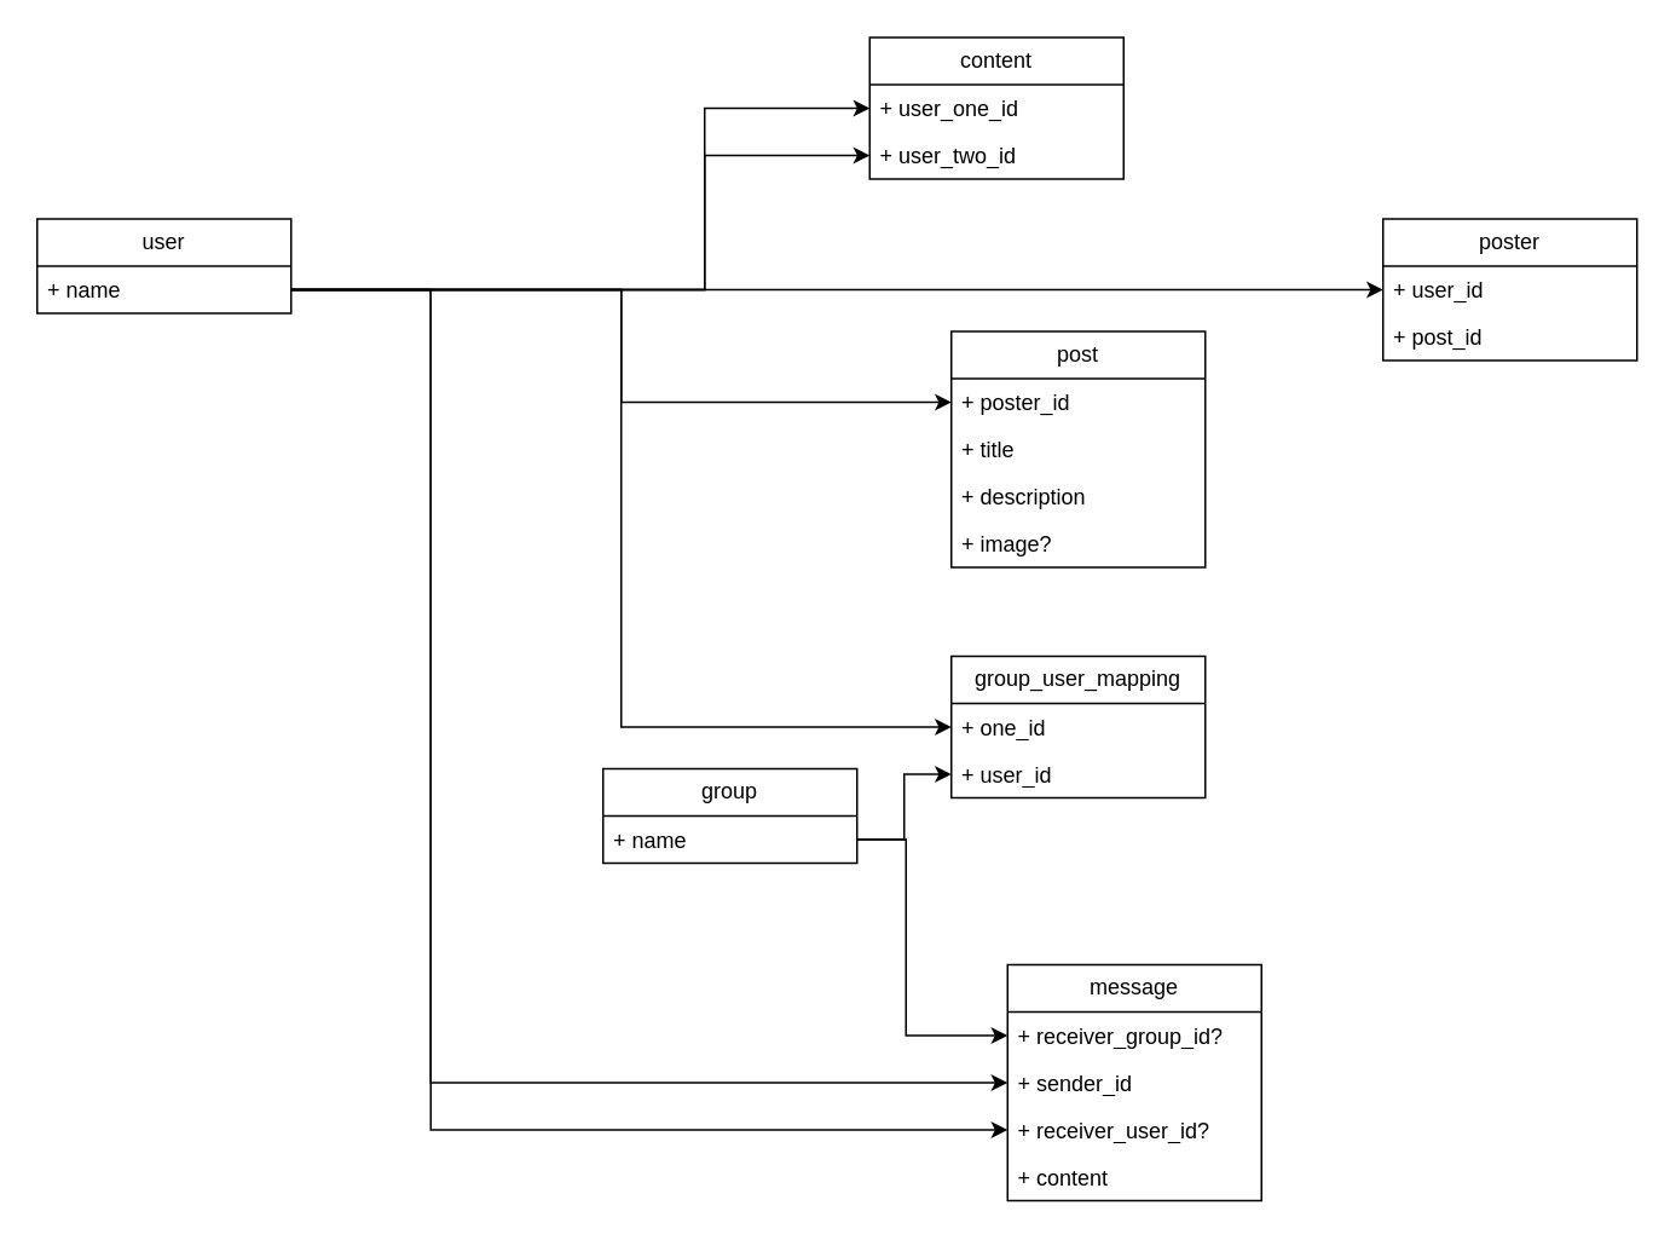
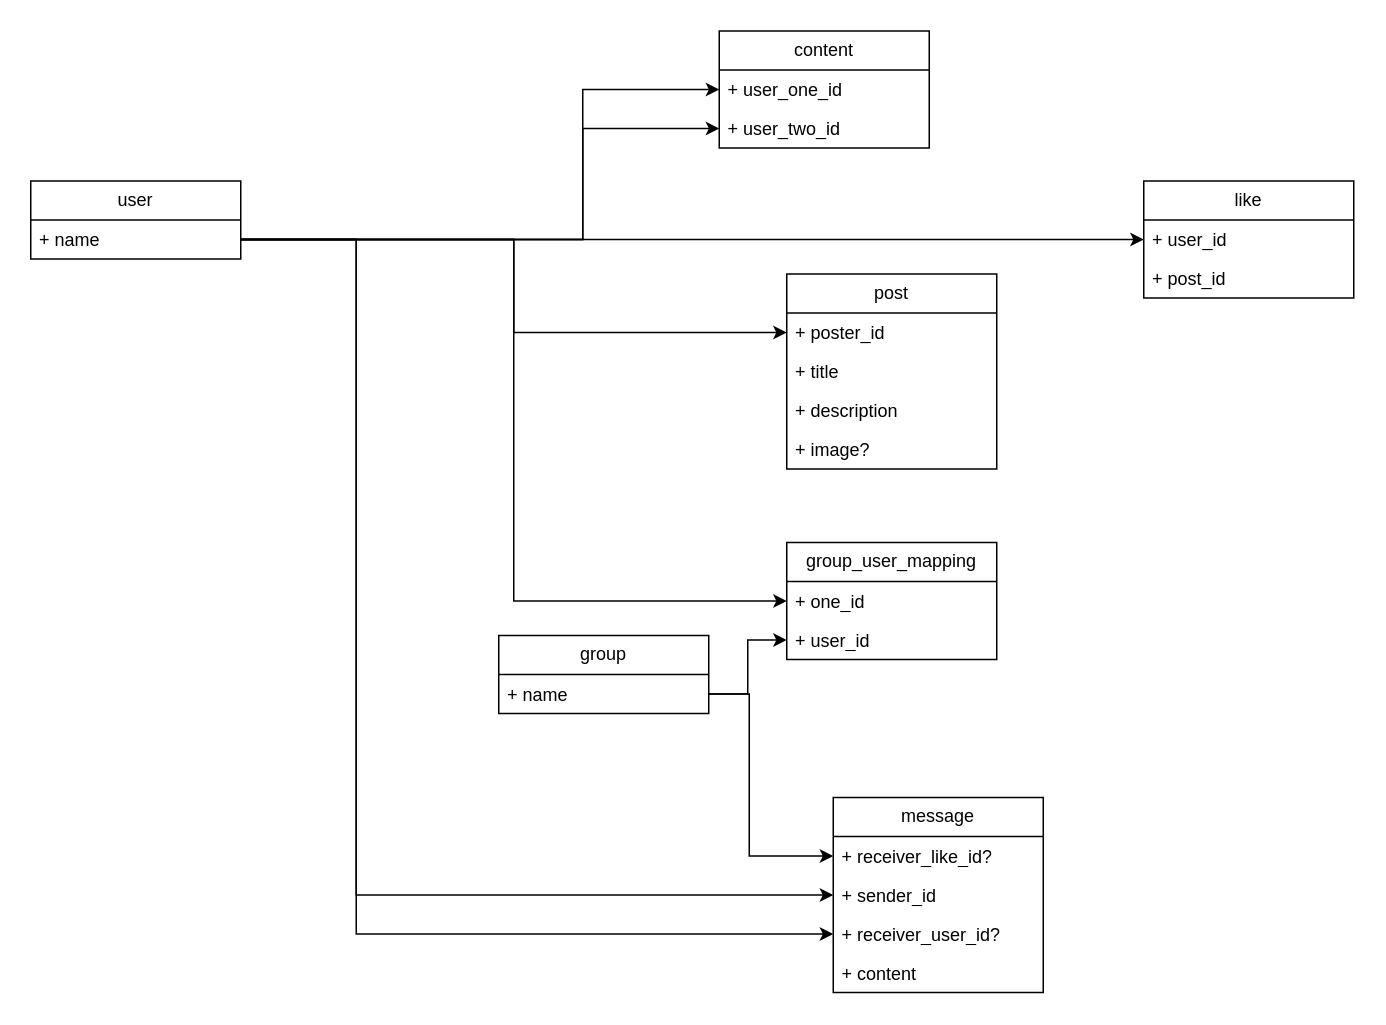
  <mxCell id="0" />
  <mxCell id="1" parent="0" />
  <mxCell id="2" value="user" style="swimlane;fontStyle=0;childLayout=stackLayout;horizontal=1;startSize=26;fillColor=none;horizontalStack=0;resizeParent=1;resizeParentMax=0;resizeLast=0;collapsible=1;marginBottom=0;whiteSpace=wrap;html=1;" parent="1" vertex="1"><mxGeometry x="20" y="120" width="140" height="52" as="geometry" /></mxCell>
  <mxCell id="3" value="+ name" style="text;strokeColor=none;fillColor=none;align=left;verticalAlign=top;spacingLeft=4;spacingRight=4;overflow=hidden;rotatable=0;points=[[0,0.5],[1,0.5]];portConstraint=eastwest;whiteSpace=wrap;html=1;" parent="2" vertex="1"><mxGeometry y="26" width="140" height="26" as="geometry" /></mxCell>
  <mxCell id="4" value="post" style="swimlane;fontStyle=0;childLayout=stackLayout;horizontal=1;startSize=26;fillColor=none;horizontalStack=0;resizeParent=1;resizeParentMax=0;resizeLast=0;collapsible=1;marginBottom=0;whiteSpace=wrap;html=1;" parent="1" vertex="1"><mxGeometry x="524" y="182" width="140" height="130" as="geometry" /></mxCell>
  <mxCell id="5" value="+ poster_id" style="text;strokeColor=none;fillColor=none;align=left;verticalAlign=top;spacingLeft=4;spacingRight=4;overflow=hidden;rotatable=0;points=[[0,0.5],[1,0.5]];portConstraint=eastwest;whiteSpace=wrap;html=1;" parent="4" vertex="1"><mxGeometry y="26" width="140" height="26" as="geometry" /></mxCell>
  <mxCell id="6" value="+ title" style="text;strokeColor=none;fillColor=none;align=left;verticalAlign=top;spacingLeft=4;spacingRight=4;overflow=hidden;rotatable=0;points=[[0,0.5],[1,0.5]];portConstraint=eastwest;whiteSpace=wrap;html=1;" parent="4" vertex="1"><mxGeometry y="52" width="140" height="26" as="geometry" /></mxCell>
  <mxCell id="7" value="+ description" style="text;strokeColor=none;fillColor=none;align=left;verticalAlign=top;spacingLeft=4;spacingRight=4;overflow=hidden;rotatable=0;points=[[0,0.5],[1,0.5]];portConstraint=eastwest;whiteSpace=wrap;html=1;" parent="4" vertex="1"><mxGeometry y="78" width="140" height="26" as="geometry" /></mxCell>
  <mxCell id="8" value="+ image?" style="text;strokeColor=none;fillColor=none;align=left;verticalAlign=top;spacingLeft=4;spacingRight=4;overflow=hidden;rotatable=0;points=[[0,0.5],[1,0.5]];portConstraint=eastwest;whiteSpace=wrap;html=1;" parent="4" vertex="1"><mxGeometry y="104" width="140" height="26" as="geometry" /></mxCell>
- <mxCell id="9" value="poster" style="swimlane;fontStyle=0;childLayout=stackLayout;horizontal=1;startSize=26;fillColor=none;horizontalStack=0;resizeParent=1;resizeParentMax=0;resizeLast=0;collapsible=1;marginBottom=0;whiteSpace=wrap;html=1;" parent="1" vertex="1"><mxGeometry x="762" y="120" width="140" height="78" as="geometry" /></mxCell>
+ <mxCell id="9" value="like" style="swimlane;fontStyle=0;childLayout=stackLayout;horizontal=1;startSize=26;fillColor=none;horizontalStack=0;resizeParent=1;resizeParentMax=0;resizeLast=0;collapsible=1;marginBottom=0;whiteSpace=wrap;html=1;" parent="1" vertex="1"><mxGeometry x="762" y="120" width="140" height="78" as="geometry" /></mxCell>
  <mxCell id="10" value="+ user_id" style="text;strokeColor=none;fillColor=none;align=left;verticalAlign=top;spacingLeft=4;spacingRight=4;overflow=hidden;rotatable=0;points=[[0,0.5],[1,0.5]];portConstraint=eastwest;whiteSpace=wrap;html=1;" parent="9" vertex="1"><mxGeometry y="26" width="140" height="26" as="geometry" /></mxCell>
  <mxCell id="11" value="+ post_id" style="text;strokeColor=none;fillColor=none;align=left;verticalAlign=top;spacingLeft=4;spacingRight=4;overflow=hidden;rotatable=0;points=[[0,0.5],[1,0.5]];portConstraint=eastwest;whiteSpace=wrap;html=1;" parent="9" vertex="1"><mxGeometry y="52" width="140" height="26" as="geometry" /></mxCell>
  <mxCell id="12" value="content" style="swimlane;fontStyle=0;childLayout=stackLayout;horizontal=1;startSize=26;fillColor=none;horizontalStack=0;resizeParent=1;resizeParentMax=0;resizeLast=0;collapsible=1;marginBottom=0;whiteSpace=wrap;html=1;" parent="1" vertex="1"><mxGeometry x="479" y="20" width="140" height="78" as="geometry" /></mxCell>
  <mxCell id="13" value="+ user_one_id" style="text;strokeColor=none;fillColor=none;align=left;verticalAlign=top;spacingLeft=4;spacingRight=4;overflow=hidden;rotatable=0;points=[[0,0.5],[1,0.5]];portConstraint=eastwest;whiteSpace=wrap;html=1;" parent="12" vertex="1"><mxGeometry y="26" width="140" height="26" as="geometry" /></mxCell>
  <mxCell id="14" value="+ user_two_id" style="text;strokeColor=none;fillColor=none;align=left;verticalAlign=top;spacingLeft=4;spacingRight=4;overflow=hidden;rotatable=0;points=[[0,0.5],[1,0.5]];portConstraint=eastwest;whiteSpace=wrap;html=1;" parent="12" vertex="1"><mxGeometry y="52" width="140" height="26" as="geometry" /></mxCell>
  <mxCell id="15" value="message" style="swimlane;fontStyle=0;childLayout=stackLayout;horizontal=1;startSize=26;fillColor=none;horizontalStack=0;resizeParent=1;resizeParentMax=0;resizeLast=0;collapsible=1;marginBottom=0;whiteSpace=wrap;html=1;" parent="1" vertex="1"><mxGeometry x="555" y="531" width="140" height="130" as="geometry" /></mxCell>
- <mxCell id="16" value="+ receiver_group_id?" style="text;strokeColor=none;fillColor=none;align=left;verticalAlign=top;spacingLeft=4;spacingRight=4;overflow=hidden;rotatable=0;points=[[0,0.5],[1,0.5]];portConstraint=eastwest;whiteSpace=wrap;html=1;" parent="15" vertex="1"><mxGeometry y="26" width="140" height="26" as="geometry" /></mxCell>
+ <mxCell id="16" value="+ receiver_like_id?" style="text;strokeColor=none;fillColor=none;align=left;verticalAlign=top;spacingLeft=4;spacingRight=4;overflow=hidden;rotatable=0;points=[[0,0.5],[1,0.5]];portConstraint=eastwest;whiteSpace=wrap;html=1;" parent="15" vertex="1"><mxGeometry y="26" width="140" height="26" as="geometry" /></mxCell>
  <mxCell id="17" value="+ sender_id" style="text;strokeColor=none;fillColor=none;align=left;verticalAlign=top;spacingLeft=4;spacingRight=4;overflow=hidden;rotatable=0;points=[[0,0.5],[1,0.5]];portConstraint=eastwest;whiteSpace=wrap;html=1;" parent="15" vertex="1"><mxGeometry y="52" width="140" height="26" as="geometry" /></mxCell>
  <mxCell id="18" value="+ receiver_user_id?" style="text;strokeColor=none;fillColor=none;align=left;verticalAlign=top;spacingLeft=4;spacingRight=4;overflow=hidden;rotatable=0;points=[[0,0.5],[1,0.5]];portConstraint=eastwest;whiteSpace=wrap;html=1;" parent="15" vertex="1"><mxGeometry y="78" width="140" height="26" as="geometry" /></mxCell>
  <mxCell id="19" value="+ content" style="text;strokeColor=none;fillColor=none;align=left;verticalAlign=top;spacingLeft=4;spacingRight=4;overflow=hidden;rotatable=0;points=[[0,0.5],[1,0.5]];portConstraint=eastwest;whiteSpace=wrap;html=1;" parent="15" vertex="1"><mxGeometry y="104" width="140" height="26" as="geometry" /></mxCell>
  <mxCell id="20" value="group" style="swimlane;fontStyle=0;childLayout=stackLayout;horizontal=1;startSize=26;fillColor=none;horizontalStack=0;resizeParent=1;resizeParentMax=0;resizeLast=0;collapsible=1;marginBottom=0;whiteSpace=wrap;html=1;" parent="1" vertex="1"><mxGeometry x="332" y="423" width="140" height="52" as="geometry" /></mxCell>
  <mxCell id="21" value="+ name" style="text;strokeColor=none;fillColor=none;align=left;verticalAlign=top;spacingLeft=4;spacingRight=4;overflow=hidden;rotatable=0;points=[[0,0.5],[1,0.5]];portConstraint=eastwest;whiteSpace=wrap;html=1;" parent="20" vertex="1"><mxGeometry y="26" width="140" height="26" as="geometry" /></mxCell>
  <mxCell id="22" value="group_user_mapping" style="swimlane;fontStyle=0;childLayout=stackLayout;horizontal=1;startSize=26;fillColor=none;horizontalStack=0;resizeParent=1;resizeParentMax=0;resizeLast=0;collapsible=1;marginBottom=0;whiteSpace=wrap;html=1;" parent="1" vertex="1"><mxGeometry x="524" y="361" width="140" height="78" as="geometry" /></mxCell>
  <mxCell id="23" value="+ one_id" style="text;strokeColor=none;fillColor=none;align=left;verticalAlign=top;spacingLeft=4;spacingRight=4;overflow=hidden;rotatable=0;points=[[0,0.5],[1,0.5]];portConstraint=eastwest;whiteSpace=wrap;html=1;" parent="22" vertex="1"><mxGeometry y="26" width="140" height="26" as="geometry" /></mxCell>
  <mxCell id="24" value="+ user_id" style="text;strokeColor=none;fillColor=none;align=left;verticalAlign=top;spacingLeft=4;spacingRight=4;overflow=hidden;rotatable=0;points=[[0,0.5],[1,0.5]];portConstraint=eastwest;whiteSpace=wrap;html=1;" parent="22" vertex="1"><mxGeometry y="52" width="140" height="26" as="geometry" /></mxCell>
  <mxCell id="25" style="edgeStyle=orthogonalEdgeStyle;rounded=0;orthogonalLoop=1;jettySize=auto;html=1;exitX=1;exitY=0.5;exitDx=0;exitDy=0;entryX=0;entryY=0.5;entryDx=0;entryDy=0;" parent="1" source="21" target="24" edge="1"><mxGeometry relative="1" as="geometry" /></mxCell>
  <mxCell id="26" style="edgeStyle=orthogonalEdgeStyle;rounded=0;orthogonalLoop=1;jettySize=auto;html=1;exitX=1;exitY=0.5;exitDx=0;exitDy=0;entryX=0;entryY=0.5;entryDx=0;entryDy=0;" parent="1" source="3" target="23" edge="1"><mxGeometry relative="1" as="geometry"><Array as="points"><mxPoint x="342" y="159" /><mxPoint x="342" y="400" /></Array></mxGeometry></mxCell>
  <mxCell id="27" style="edgeStyle=orthogonalEdgeStyle;rounded=0;orthogonalLoop=1;jettySize=auto;html=1;exitX=1;exitY=0.5;exitDx=0;exitDy=0;entryX=0;entryY=0.5;entryDx=0;entryDy=0;" parent="1" source="3" target="5" edge="1"><mxGeometry relative="1" as="geometry" /></mxCell>
  <mxCell id="28" style="edgeStyle=orthogonalEdgeStyle;rounded=0;orthogonalLoop=1;jettySize=auto;html=1;exitX=1;exitY=0.5;exitDx=0;exitDy=0;entryX=0;entryY=0.5;entryDx=0;entryDy=0;" parent="1" source="3" target="9" edge="1"><mxGeometry relative="1" as="geometry"><Array as="points"><mxPoint x="389" y="159" /><mxPoint x="389" y="159" /></Array></mxGeometry></mxCell>
  <mxCell id="29" style="edgeStyle=orthogonalEdgeStyle;rounded=0;orthogonalLoop=1;jettySize=auto;html=1;exitX=1;exitY=0.5;exitDx=0;exitDy=0;entryX=0;entryY=0.5;entryDx=0;entryDy=0;" parent="1" source="3" target="13" edge="1"><mxGeometry relative="1" as="geometry"><Array as="points"><mxPoint x="388" y="159" /><mxPoint x="388" y="59" /></Array></mxGeometry></mxCell>
  <mxCell id="30" style="edgeStyle=orthogonalEdgeStyle;rounded=0;orthogonalLoop=1;jettySize=auto;html=1;exitX=1;exitY=0.5;exitDx=0;exitDy=0;entryX=0;entryY=0.5;entryDx=0;entryDy=0;" parent="1" source="3" target="14" edge="1"><mxGeometry relative="1" as="geometry"><Array as="points"><mxPoint x="388" y="159" /><mxPoint x="388" y="85" /></Array></mxGeometry></mxCell>
  <mxCell id="31" style="edgeStyle=orthogonalEdgeStyle;rounded=0;orthogonalLoop=1;jettySize=auto;html=1;exitX=1;exitY=0.5;exitDx=0;exitDy=0;entryX=0;entryY=0.5;entryDx=0;entryDy=0;" parent="1" source="3" target="17" edge="1"><mxGeometry relative="1" as="geometry"><Array as="points"><mxPoint x="237" y="159" /><mxPoint x="237" y="596" /></Array></mxGeometry></mxCell>
  <mxCell id="32" style="edgeStyle=orthogonalEdgeStyle;rounded=0;orthogonalLoop=1;jettySize=auto;html=1;exitX=1;exitY=0.5;exitDx=0;exitDy=0;entryX=0;entryY=0.5;entryDx=0;entryDy=0;" parent="1" source="3" target="18" edge="1"><mxGeometry relative="1" as="geometry"><Array as="points"><mxPoint x="237" y="159" /><mxPoint x="237" y="622" /></Array></mxGeometry></mxCell>
  <mxCell id="33" style="edgeStyle=orthogonalEdgeStyle;rounded=0;orthogonalLoop=1;jettySize=auto;html=1;exitX=1;exitY=0.5;exitDx=0;exitDy=0;entryX=0;entryY=0.5;entryDx=0;entryDy=0;" parent="1" source="21" target="16" edge="1"><mxGeometry relative="1" as="geometry"><Array as="points"><mxPoint x="499" y="462" /><mxPoint x="499" y="570" /></Array></mxGeometry></mxCell>
